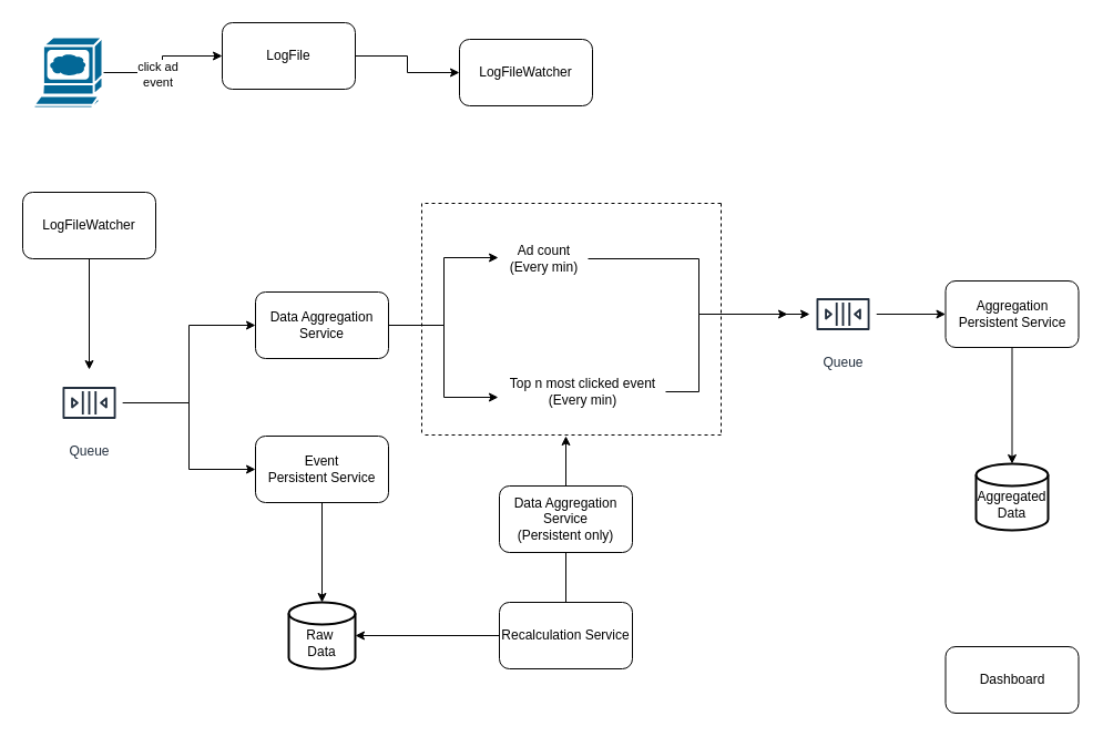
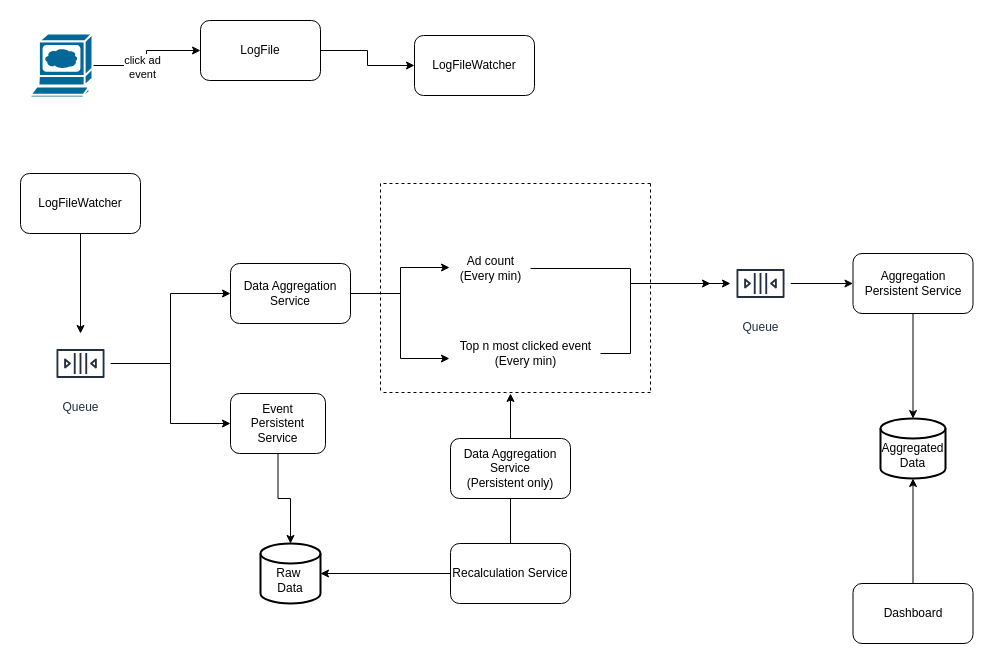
  <mxCell id="0" />
  <mxCell id="1" parent="0" />
  <mxCell id="2" style="edgeStyle=orthogonalEdgeStyle;rounded=0;orthogonalLoop=1;jettySize=auto;html=1;" edge="1" parent="1" source="4" target="6"><mxGeometry relative="1" as="geometry" /></mxCell>
  <mxCell id="3" value="click ad&lt;div&gt;event&lt;/div&gt;" style="edgeLabel;html=1;align=center;verticalAlign=middle;resizable=0;points=[];" vertex="1" connectable="0" parent="2"><mxGeometry x="-0.204" y="-1" relative="1" as="geometry"><mxPoint as="offset" /></mxGeometry></mxCell>
  <mxCell id="4" value="" style="shape=mxgraph.cisco.computers_and_peripherals.web_browser;html=1;pointerEvents=1;dashed=0;fillColor=#036897;strokeColor=#ffffff;strokeWidth=2;verticalLabelPosition=bottom;verticalAlign=top;align=center;outlineConnect=0;" vertex="1" parent="1"><mxGeometry x="30" y="33" width="62" height="64" as="geometry" /></mxCell>
  <mxCell id="5" style="edgeStyle=orthogonalEdgeStyle;rounded=0;orthogonalLoop=1;jettySize=auto;html=1;" edge="1" parent="1" source="6" target="7"><mxGeometry relative="1" as="geometry" /></mxCell>
  <mxCell id="6" value="LogFile" style="rounded=1;whiteSpace=wrap;html=1;" vertex="1" parent="1"><mxGeometry x="200" y="20" width="120" height="60" as="geometry" /></mxCell>
  <mxCell id="7" value="LogFileWatcher" style="rounded=1;whiteSpace=wrap;html=1;" vertex="1" parent="1"><mxGeometry x="414" y="35" width="120" height="60" as="geometry" /></mxCell>
  <mxCell id="8" style="edgeStyle=orthogonalEdgeStyle;rounded=0;orthogonalLoop=1;jettySize=auto;html=1;" edge="1" parent="1" source="9" target="18"><mxGeometry relative="1" as="geometry" /></mxCell>
  <mxCell id="9" value="LogFileWatcher" style="rounded=1;whiteSpace=wrap;html=1;" vertex="1" parent="1"><mxGeometry x="20" y="173" width="120" height="60" as="geometry" /></mxCell>
  <mxCell id="10" style="edgeStyle=orthogonalEdgeStyle;rounded=0;orthogonalLoop=1;jettySize=auto;html=1;entryX=-0.007;entryY=0.625;entryDx=0;entryDy=0;entryPerimeter=0;" edge="1" parent="1" source="11" target="27"><mxGeometry relative="1" as="geometry" /></mxCell>
  <mxCell id="11" value="Data Aggregation Service" style="rounded=1;whiteSpace=wrap;html=1;" vertex="1" parent="1"><mxGeometry x="230" y="263" width="120" height="60" as="geometry" /></mxCell>
  <mxCell id="12" value="&lt;br&gt;Raw&amp;nbsp;&lt;div&gt;Data&lt;/div&gt;" style="strokeWidth=2;html=1;shape=mxgraph.flowchart.database;whiteSpace=wrap;" vertex="1" parent="1"><mxGeometry x="260" y="543" width="60" height="60" as="geometry" /></mxCell>
  <mxCell id="13" value="&lt;br&gt;Aggregated&lt;br&gt;Data" style="strokeWidth=2;html=1;shape=mxgraph.flowchart.database;whiteSpace=wrap;" vertex="1" parent="1"><mxGeometry x="880" y="418" width="65" height="60" as="geometry" /></mxCell>
  <mxCell id="14" value="Dashboard" style="rounded=1;whiteSpace=wrap;html=1;" vertex="1" parent="1"><mxGeometry x="852.5" y="583" width="120" height="60" as="geometry" /></mxCell>
+ <mxCell id="15" style="edgeStyle=orthogonalEdgeStyle;rounded=0;orthogonalLoop=1;jettySize=auto;html=1;entryX=0.5;entryY=1;entryDx=0;entryDy=0;entryPerimeter=0;" edge="1" parent="1" source="14" target="13"><mxGeometry relative="1" as="geometry" /></mxCell>
  <mxCell id="16" style="edgeStyle=orthogonalEdgeStyle;rounded=0;orthogonalLoop=1;jettySize=auto;html=1;entryX=0;entryY=0.5;entryDx=0;entryDy=0;" edge="1" parent="1" source="18" target="11"><mxGeometry relative="1" as="geometry" /></mxCell>
  <mxCell id="17" style="edgeStyle=orthogonalEdgeStyle;rounded=0;orthogonalLoop=1;jettySize=auto;html=1;" edge="1" parent="1" source="18" target="20"><mxGeometry relative="1" as="geometry" /></mxCell>
  <mxCell id="18" value="Queue" style="sketch=0;outlineConnect=0;fontColor=#232F3E;gradientColor=none;strokeColor=#232F3E;fillColor=#ffffff;dashed=0;verticalLabelPosition=bottom;verticalAlign=top;align=center;html=1;fontSize=12;fontStyle=0;aspect=fixed;shape=mxgraph.aws4.resourceIcon;resIcon=mxgraph.aws4.queue;" vertex="1" parent="1"><mxGeometry x="50" y="333" width="60" height="60" as="geometry" /></mxCell>
  <mxCell id="19" style="edgeStyle=orthogonalEdgeStyle;rounded=0;orthogonalLoop=1;jettySize=auto;html=1;" edge="1" parent="1" source="20" target="12"><mxGeometry relative="1" as="geometry" /></mxCell>
- <mxCell id="20" value="Event&lt;br&gt;Persistent Service" style="rounded=1;whiteSpace=wrap;html=1;" vertex="1" parent="1"><mxGeometry x="230" y="393" width="120" height="60" as="geometry" /></mxCell>
+ <mxCell id="20" value="Event&lt;br&gt;Persistent Service" style="rounded=1;whiteSpace=wrap;html=1;" vertex="1" parent="1"><mxGeometry x="230" y="393" width="95" height="60" as="geometry" /></mxCell>
  <mxCell id="21" style="edgeStyle=orthogonalEdgeStyle;rounded=0;orthogonalLoop=1;jettySize=auto;html=1;" edge="1" parent="1" source="22"><mxGeometry relative="1" as="geometry"><mxPoint x="510" y="393" as="targetPoint" /></mxGeometry></mxCell>
  <mxCell id="22" value="Recalculation Service" style="rounded=1;whiteSpace=wrap;html=1;" vertex="1" parent="1"><mxGeometry x="450" y="543" width="120" height="60" as="geometry" /></mxCell>
  <mxCell id="23" style="edgeStyle=orthogonalEdgeStyle;rounded=0;orthogonalLoop=1;jettySize=auto;html=1;entryX=1;entryY=0.5;entryDx=0;entryDy=0;entryPerimeter=0;" edge="1" parent="1" source="22" target="12"><mxGeometry relative="1" as="geometry" /></mxCell>
  <mxCell id="24" style="edgeStyle=orthogonalEdgeStyle;rounded=0;orthogonalLoop=1;jettySize=auto;html=1;" edge="1" parent="1" source="25" target="31"><mxGeometry relative="1" as="geometry" /></mxCell>
- <mxCell id="25" value="Ad count&lt;br&gt;(Every min)" style="text;html=1;align=center;verticalAlign=middle;resizable=0;points=[];autosize=1;strokeColor=none;fillColor=none;" vertex="1" parent="1"><mxGeometry x="450" y="213" width="80" height="40" as="geometry" /></mxCell>
+ <mxCell id="25" value="Ad count&lt;br&gt;(Every min)" style="text;html=1;align=center;verticalAlign=middle;resizable=0;points=[];autosize=1;strokeColor=none;fillColor=none;" vertex="1" parent="1"><mxGeometry x="450" y="248" width="80" height="40" as="geometry" /></mxCell>
  <mxCell id="26" style="edgeStyle=orthogonalEdgeStyle;rounded=0;orthogonalLoop=1;jettySize=auto;html=1;" edge="1" parent="1" source="27"><mxGeometry relative="1" as="geometry"><mxPoint x="710" y="283" as="targetPoint" /><Array as="points"><mxPoint x="630" y="353" /><mxPoint x="630" y="283" /></Array></mxGeometry></mxCell>
  <mxCell id="27" value="Top n most clicked event&lt;br&gt;(Every min)" style="text;html=1;align=center;verticalAlign=middle;resizable=0;points=[];autosize=1;strokeColor=none;fillColor=none;" vertex="1" parent="1"><mxGeometry x="450" y="333" width="150" height="40" as="geometry" /></mxCell>
  <mxCell id="28" style="edgeStyle=orthogonalEdgeStyle;rounded=0;orthogonalLoop=1;jettySize=auto;html=1;entryX=-0.012;entryY=0.475;entryDx=0;entryDy=0;entryPerimeter=0;" edge="1" parent="1" source="11" target="25"><mxGeometry relative="1" as="geometry" /></mxCell>
  <mxCell id="29" value="Aggregation&lt;br&gt;Persistent Service" style="rounded=1;whiteSpace=wrap;html=1;" vertex="1" parent="1"><mxGeometry x="852.5" y="253" width="120" height="60" as="geometry" /></mxCell>
  <mxCell id="30" style="edgeStyle=orthogonalEdgeStyle;rounded=0;orthogonalLoop=1;jettySize=auto;html=1;" edge="1" parent="1" source="31" target="29"><mxGeometry relative="1" as="geometry" /></mxCell>
  <mxCell id="31" value="Queue" style="sketch=0;outlineConnect=0;fontColor=#232F3E;gradientColor=none;strokeColor=#232F3E;fillColor=#ffffff;dashed=0;verticalLabelPosition=bottom;verticalAlign=top;align=center;html=1;fontSize=12;fontStyle=0;aspect=fixed;shape=mxgraph.aws4.resourceIcon;resIcon=mxgraph.aws4.queue;" vertex="1" parent="1"><mxGeometry x="730" y="253" width="60" height="60" as="geometry" /></mxCell>
  <mxCell id="32" style="edgeStyle=orthogonalEdgeStyle;rounded=0;orthogonalLoop=1;jettySize=auto;html=1;entryX=0.5;entryY=0;entryDx=0;entryDy=0;entryPerimeter=0;" edge="1" parent="1" source="29" target="13"><mxGeometry relative="1" as="geometry" /></mxCell>
  <mxCell id="33" value="" style="endArrow=none;html=1;rounded=0;dashed=1;fontStyle=1;fontSize=28;" edge="1" parent="1"><mxGeometry relative="1" as="geometry"><mxPoint x="380" y="183" as="sourcePoint" /><mxPoint x="380" y="393" as="targetPoint" /></mxGeometry></mxCell>
  <mxCell id="34" value="" style="resizable=0;html=1;whiteSpace=wrap;align=right;verticalAlign=bottom;" connectable="0" vertex="1" parent="33"><mxGeometry x="1" relative="1" as="geometry" /></mxCell>
  <mxCell id="35" value="" style="endArrow=none;html=1;rounded=0;dashed=1;fontStyle=1;fontSize=28;" edge="1" parent="1"><mxGeometry relative="1" as="geometry"><mxPoint x="650" y="183" as="sourcePoint" /><mxPoint x="650" y="393" as="targetPoint" /></mxGeometry></mxCell>
  <mxCell id="36" value="" style="resizable=0;html=1;whiteSpace=wrap;align=right;verticalAlign=bottom;" connectable="0" vertex="1" parent="35"><mxGeometry x="1" relative="1" as="geometry" /></mxCell>
  <mxCell id="37" value="" style="endArrow=none;html=1;rounded=0;dashed=1;fontStyle=1;fontSize=28;" edge="1" parent="1"><mxGeometry relative="1" as="geometry"><mxPoint x="650" y="183" as="sourcePoint" /><mxPoint x="380" y="183" as="targetPoint" /></mxGeometry></mxCell>
  <mxCell id="38" value="" style="resizable=0;html=1;whiteSpace=wrap;align=right;verticalAlign=bottom;" connectable="0" vertex="1" parent="37"><mxGeometry x="1" relative="1" as="geometry" /></mxCell>
  <mxCell id="39" value="" style="endArrow=none;html=1;rounded=0;dashed=1;fontStyle=1;fontSize=28;" edge="1" parent="1"><mxGeometry relative="1" as="geometry"><mxPoint x="650" y="392" as="sourcePoint" /><mxPoint x="380" y="392" as="targetPoint" /></mxGeometry></mxCell>
  <mxCell id="40" value="" style="resizable=0;html=1;whiteSpace=wrap;align=right;verticalAlign=bottom;" connectable="0" vertex="1" parent="39"><mxGeometry x="1" relative="1" as="geometry" /></mxCell>
  <mxCell id="41" value="Data Aggregation Service&lt;br&gt;(Persistent only)" style="rounded=1;whiteSpace=wrap;html=1;" vertex="1" parent="1"><mxGeometry x="450" y="438" width="120" height="60" as="geometry" /></mxCell>
